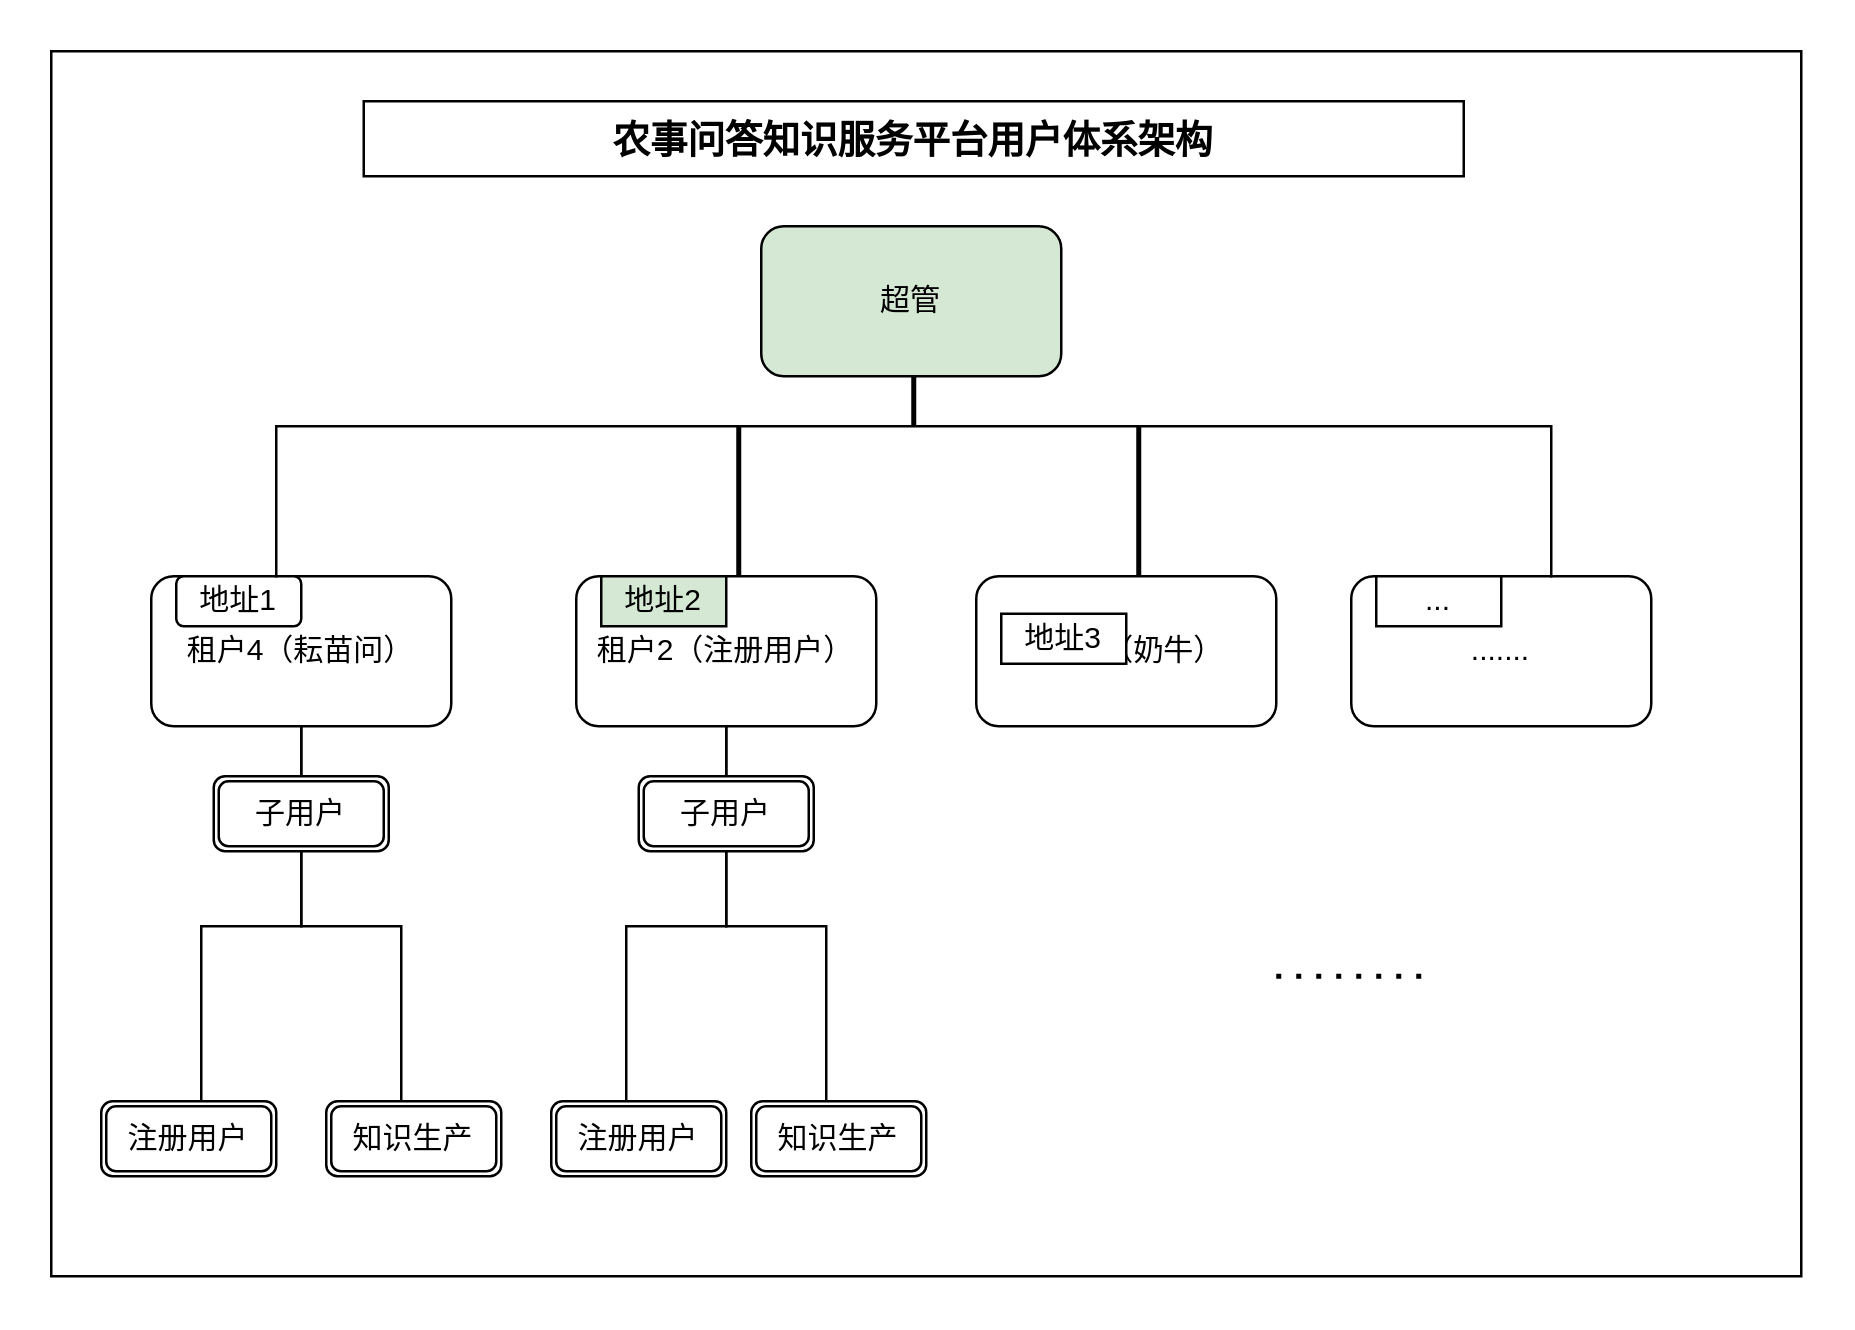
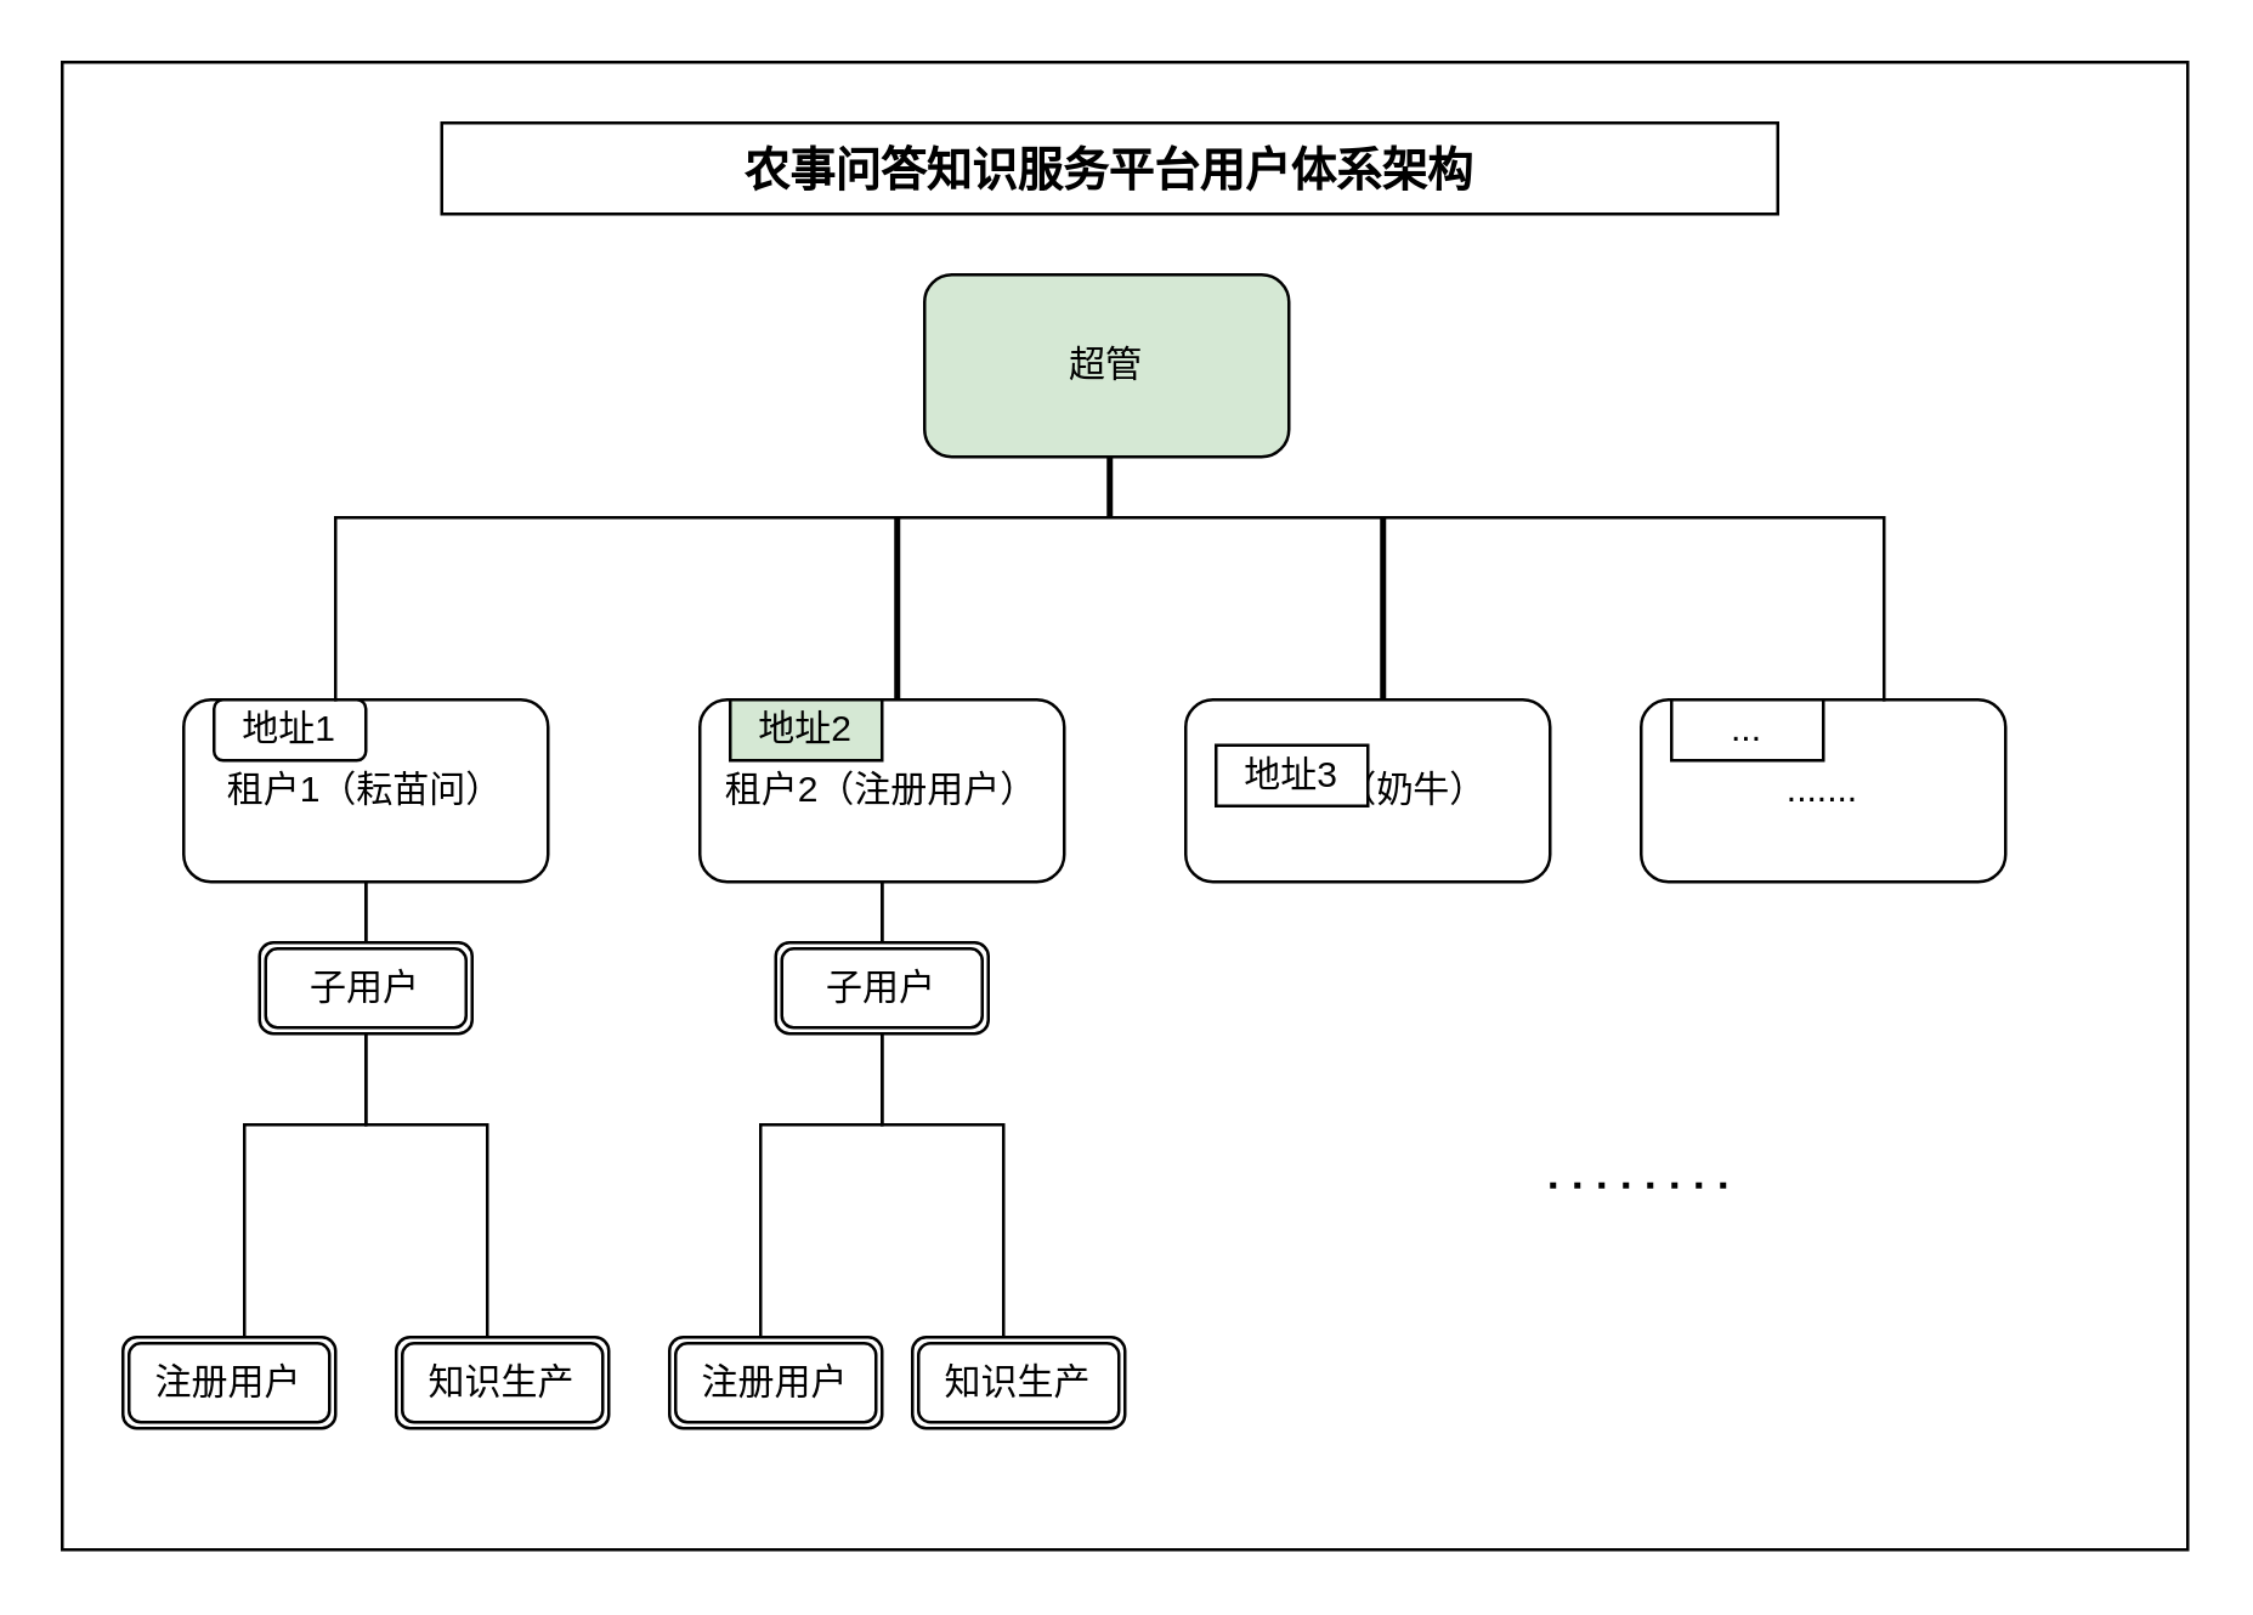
  <mxCell id="0" />
  <mxCell id="1" parent="0" />
  <mxCell id="2" value="" style="rounded=0;whiteSpace=wrap;html=1;" vertex="1" parent="1"><mxGeometry x="20" y="20" width="700" height="490" as="geometry" /></mxCell>
  <mxCell id="3" value="超管" style="rounded=1;whiteSpace=wrap;html=1;fillColor=#d5e8d4;" vertex="1" parent="1"><mxGeometry x="304" y="90" width="120" height="60" as="geometry" /></mxCell>
  <mxCell id="4" value="租户2（注册用户）" style="rounded=1;whiteSpace=wrap;html=1;" vertex="1" parent="1"><mxGeometry x="230" y="230" width="120" height="60" as="geometry" /></mxCell>
  <mxCell id="5" style="edgeStyle=orthogonalEdgeStyle;rounded=0;orthogonalLoop=1;jettySize=auto;html=1;exitX=0.5;exitY=1;exitDx=0;exitDy=0;entryX=0.5;entryY=0;entryDx=0;entryDy=0;" edge="1" parent="1" source="7" target="18"><mxGeometry relative="1" as="geometry"><Array as="points"><mxPoint x="120" y="370" /><mxPoint x="80" y="370" /><mxPoint x="80" y="450" /></Array></mxGeometry></mxCell>
  <mxCell id="6" style="edgeStyle=orthogonalEdgeStyle;rounded=0;orthogonalLoop=1;jettySize=auto;html=1;exitX=0.5;exitY=1;exitDx=0;exitDy=0;entryX=0.5;entryY=0;entryDx=0;entryDy=0;" edge="1" parent="1" source="7" target="19"><mxGeometry relative="1" as="geometry"><Array as="points"><mxPoint x="120" y="370" /><mxPoint x="160" y="370" /><mxPoint x="160" y="450" /></Array></mxGeometry></mxCell>
- <mxCell id="7" value="租户4（耘苗问）" style="rounded=1;whiteSpace=wrap;html=1;" vertex="1" parent="1"><mxGeometry x="60" y="230" width="120" height="60" as="geometry" /></mxCell>
+ <mxCell id="7" value="租户1（耘苗问）" style="rounded=1;whiteSpace=wrap;html=1;" vertex="1" parent="1"><mxGeometry x="60" y="230" width="120" height="60" as="geometry" /></mxCell>
  <mxCell id="8" value="租户3（奶牛）" style="rounded=1;whiteSpace=wrap;html=1;" vertex="1" parent="1"><mxGeometry x="390" y="230" width="120" height="60" as="geometry" /></mxCell>
  <mxCell id="9" value="......." style="rounded=1;whiteSpace=wrap;html=1;" vertex="1" parent="1"><mxGeometry x="540" y="230" width="120" height="60" as="geometry" /></mxCell>
  <mxCell id="10" value="地址1" style="whiteSpace=wrap;html=1;rounded=1;" vertex="1" parent="1"><mxGeometry x="70" y="230" width="50" height="20" as="geometry" /></mxCell>
  <mxCell id="11" value="..." style="rounded=0;whiteSpace=wrap;html=1;" vertex="1" parent="1"><mxGeometry x="550" y="230" width="50" height="20" as="geometry" /></mxCell>
  <mxCell id="12" value="地址3" style="rounded=0;whiteSpace=wrap;html=1;" vertex="1" parent="1"><mxGeometry x="400" y="245" width="50" height="20" as="geometry" /></mxCell>
  <mxCell id="13" value="地址2" style="rounded=0;whiteSpace=wrap;html=1;fillColor=#d5e8d4;" vertex="1" parent="1"><mxGeometry x="240" y="230" width="50" height="20" as="geometry" /></mxCell>
  <mxCell id="14" value="" style="shape=partialRectangle;whiteSpace=wrap;html=1;bottom=1;right=1;left=1;top=0;fillColor=none;routingCenterX=-0.5;direction=west;" vertex="1" parent="1"><mxGeometry x="110" y="170" width="510" height="60" as="geometry" /></mxCell>
  <mxCell id="15" value="" style="line;strokeWidth=2;direction=south;html=1;" vertex="1" parent="1"><mxGeometry x="360" y="150" width="10" height="20" as="geometry" /></mxCell>
  <mxCell id="16" value="" style="line;strokeWidth=2;direction=south;html=1;" vertex="1" parent="1"><mxGeometry x="290" y="170" width="10" height="60" as="geometry" /></mxCell>
  <mxCell id="17" value="" style="line;strokeWidth=2;direction=south;html=1;" vertex="1" parent="1"><mxGeometry x="450" y="170" width="10" height="60" as="geometry" /></mxCell>
  <mxCell id="18" value="注册用户" style="shape=ext;double=1;rounded=1;whiteSpace=wrap;html=1;" vertex="1" parent="1"><mxGeometry x="40" y="440" width="70" height="30" as="geometry" /></mxCell>
  <mxCell id="19" value="知识生产" style="shape=ext;double=1;rounded=1;whiteSpace=wrap;html=1;" vertex="1" parent="1"><mxGeometry x="130" y="440" width="70" height="30" as="geometry" /></mxCell>
  <mxCell id="20" value="子用户" style="shape=ext;double=1;rounded=1;whiteSpace=wrap;html=1;" vertex="1" parent="1"><mxGeometry x="85" y="310" width="70" height="30" as="geometry" /></mxCell>
  <mxCell id="21" style="edgeStyle=orthogonalEdgeStyle;rounded=0;orthogonalLoop=1;jettySize=auto;html=1;exitX=0.5;exitY=1;exitDx=0;exitDy=0;entryX=0.5;entryY=0;entryDx=0;entryDy=0;" edge="1" parent="1" target="23" source="4"><mxGeometry relative="1" as="geometry"><mxPoint x="295" y="300" as="sourcePoint" /><Array as="points"><mxPoint x="290" y="370" /><mxPoint x="250" y="370" /><mxPoint x="250" y="450" /><mxPoint x="255" y="450" /></Array></mxGeometry></mxCell>
  <mxCell id="22" style="edgeStyle=orthogonalEdgeStyle;rounded=0;orthogonalLoop=1;jettySize=auto;html=1;entryX=0.5;entryY=0;entryDx=0;entryDy=0;" edge="1" parent="1" target="24"><mxGeometry relative="1" as="geometry"><mxPoint x="290" y="290" as="sourcePoint" /><Array as="points"><mxPoint x="290" y="370" /><mxPoint x="330" y="370" /><mxPoint x="330" y="450" /><mxPoint x="335" y="450" /></Array></mxGeometry></mxCell>
  <mxCell id="23" value="注册用户" style="shape=ext;double=1;rounded=1;whiteSpace=wrap;html=1;" vertex="1" parent="1"><mxGeometry x="220" y="440" width="70" height="30" as="geometry" /></mxCell>
  <mxCell id="24" value="知识生产" style="shape=ext;double=1;rounded=1;whiteSpace=wrap;html=1;" vertex="1" parent="1"><mxGeometry x="300" y="440" width="70" height="30" as="geometry" /></mxCell>
  <mxCell id="25" value="子用户" style="shape=ext;double=1;rounded=1;whiteSpace=wrap;html=1;" vertex="1" parent="1"><mxGeometry x="255" y="310" width="70" height="30" as="geometry" /></mxCell>
  <mxCell id="26" value="" style="endArrow=none;dashed=1;html=1;dashPattern=1 3;strokeWidth=2;rounded=0;" edge="1" parent="1"><mxGeometry width="50" height="50" relative="1" as="geometry"><mxPoint x="510" y="390" as="sourcePoint" /><mxPoint x="570" y="390" as="targetPoint" /></mxGeometry></mxCell>
  <mxCell id="27" value="&lt;b&gt;&lt;font style=&quot;font-size: 15px;&quot;&gt;农事问答知识服务平台用户体系架构&lt;/font&gt;&lt;/b&gt;" style="rounded=0;whiteSpace=wrap;html=1;" vertex="1" parent="1"><mxGeometry x="145" y="40" width="440" height="30" as="geometry" /></mxCell>
